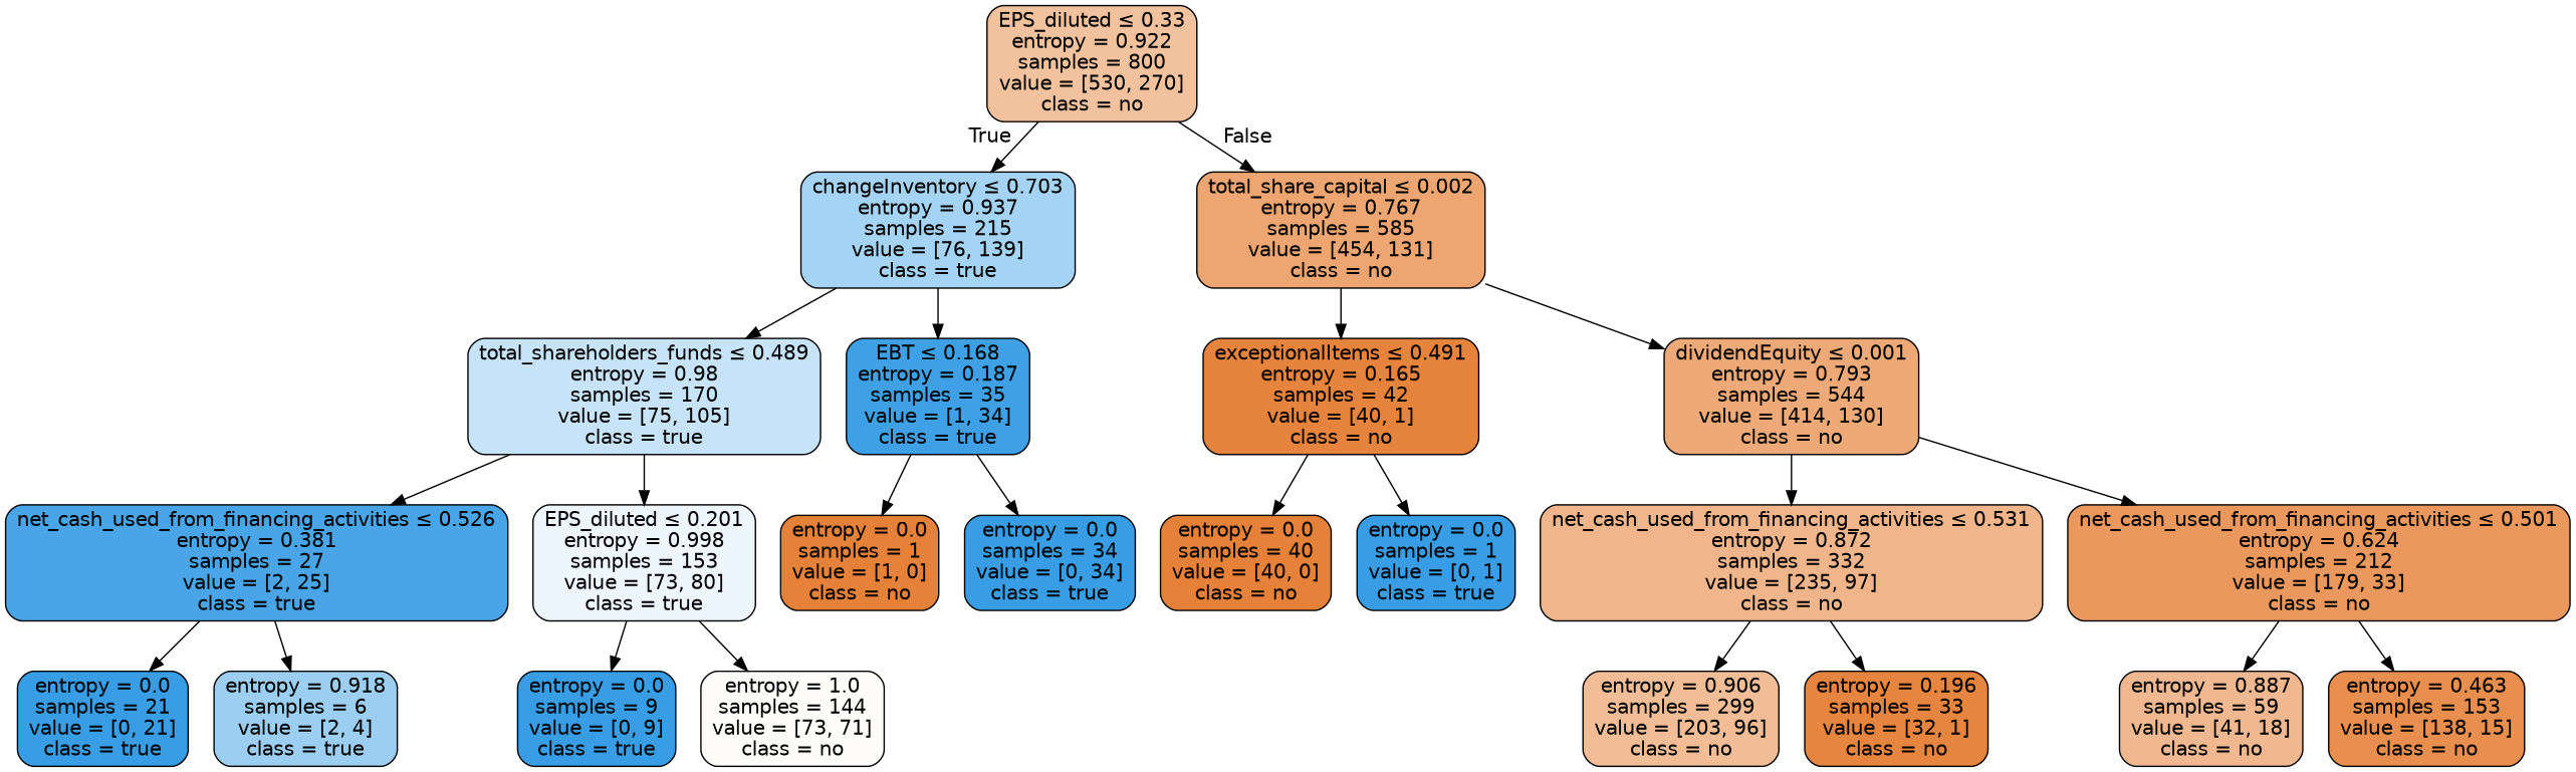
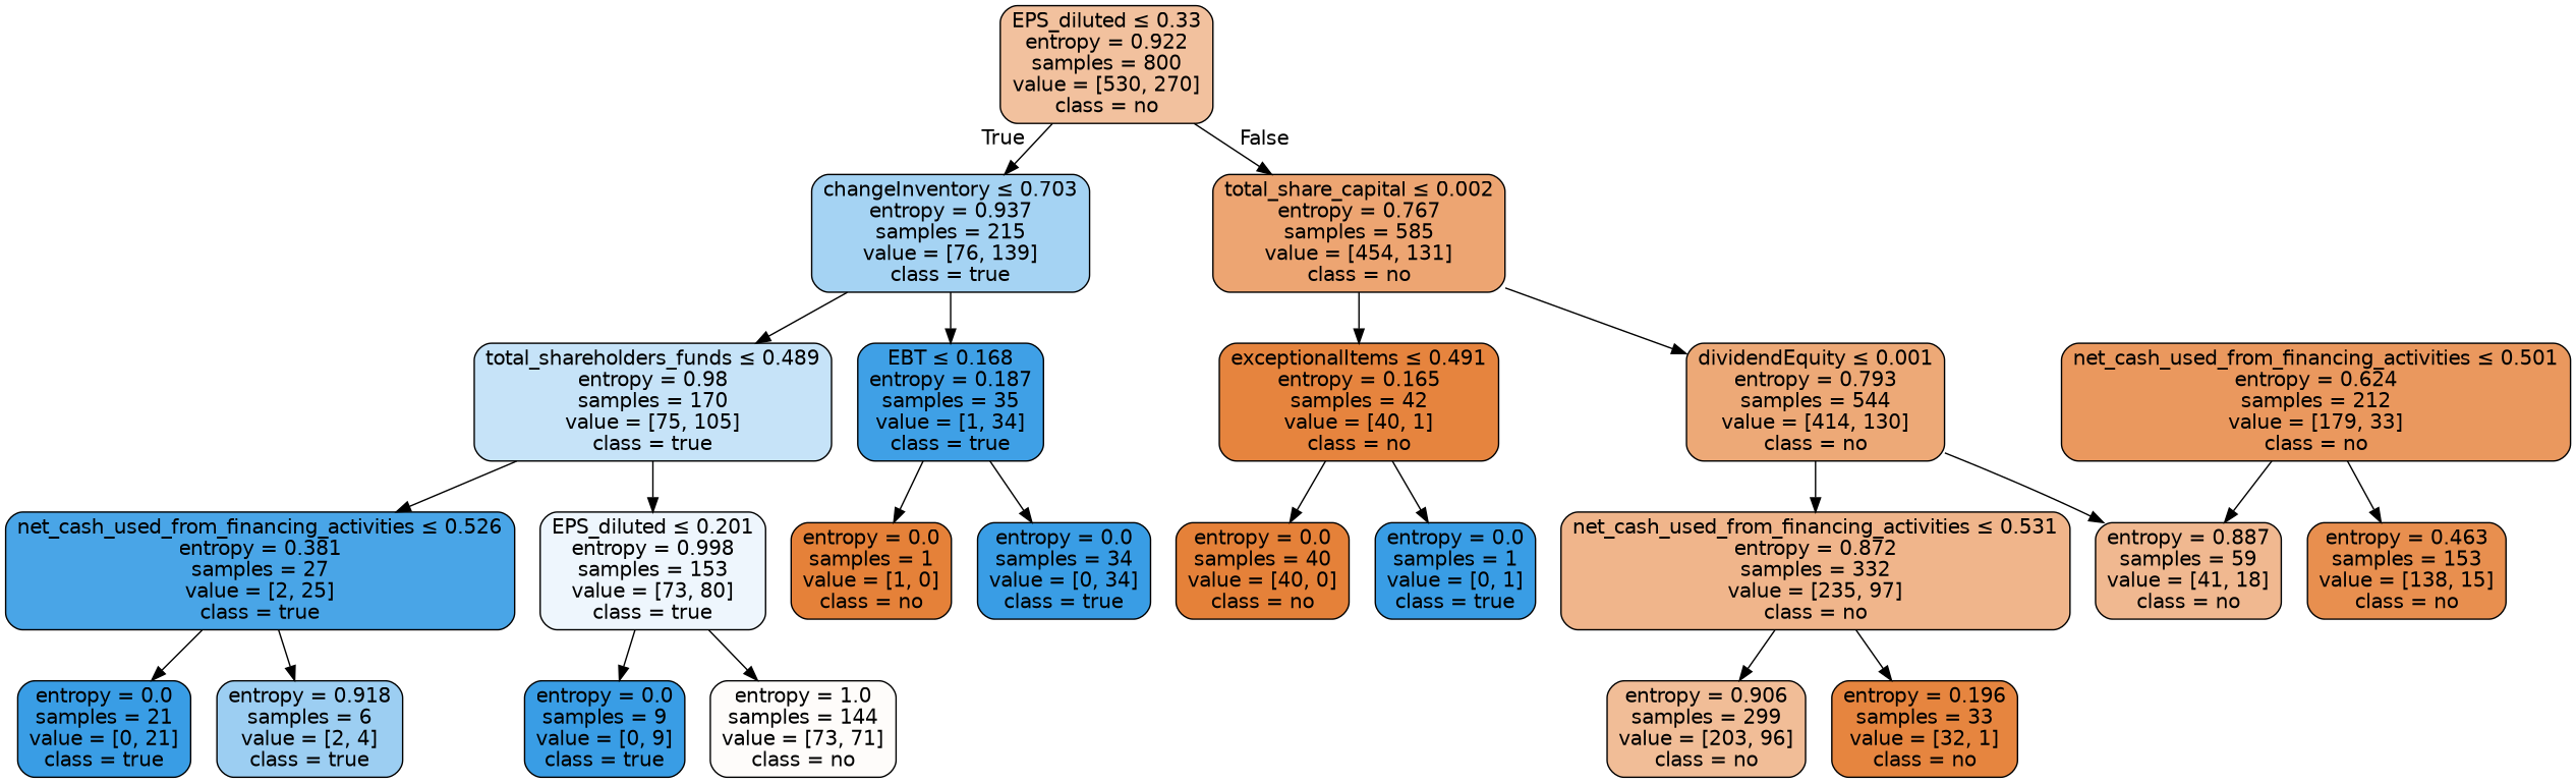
  digraph {
    node [color=black fillcolor="#399de5" fontname=helvetica shape=box style="filled, rounded"]
    edge [fontname=helvetica]
    n1 [fillcolor="#f2c19e" label=<EPS_diluted &le; 0.33<br/>entropy = 0.922<br/>samples = 800<br/>value = [530, 270]<br/>class = no>]
    n2 [fillcolor="#a5d3f3" label=<changeInventory &le; 0.703<br/>entropy = 0.937<br/>samples = 215<br/>value = [76, 139]<br/>class = true>]
    n3 [fillcolor="#eda572" label=<total_share_capital &le; 0.002<br/>entropy = 0.767<br/>samples = 585<br/>value = [454, 131]<br/>class = no>]
    n4 [fillcolor="#c6e3f8" label=<total_shareholders_funds &le; 0.489<br/>entropy = 0.98<br/>samples = 170<br/>value = [75, 105]<br/>class = true>]
    n5 [fillcolor="#3fa0e6" label=<EBT &le; 0.168<br/>entropy = 0.187<br/>samples = 35<br/>value = [1, 34]<br/>class = true>]
    n6 [fillcolor="#e6843e" label=<exceptionalItems &le; 0.491<br/>entropy = 0.165<br/>samples = 42<br/>value = [40, 1]<br/>class = no>]
    n7 [fillcolor="#eda977" label=<dividendEquity &le; 0.001<br/>entropy = 0.793<br/>samples = 544<br/>value = [414, 130]<br/>class = no>]
    n8 [fillcolor="#49a5e7" label=<net_cash_used_from_financing_activities &le; 0.526<br/>entropy = 0.381<br/>samples = 27<br/>value = [2, 25]<br/>class = true>]
    n9 [fillcolor="#eef6fd" label=<EPS_diluted &le; 0.201<br/>entropy = 0.998<br/>samples = 153<br/>value = [73, 80]<br/>class = true>]
    n10 [fillcolor="#e58139" label=<entropy = 0.0<br/>samples = 1<br/>value = [1, 0]<br/>class = no>]
    n11 [label=<entropy = 0.0<br/>samples = 34<br/>value = [0, 34]<br/>class = true>]
    n12 [label=<entropy = 0.0<br/>samples = 21<br/>value = [0, 21]<br/>class = true>]
    n13 [fillcolor="#9ccef2" label=<entropy = 0.918<br/>samples = 6<br/>value = [2, 4]<br/>class = true>]
    n14 [label=<entropy = 0.0<br/>samples = 9<br/>value = [0, 9]<br/>class = true>]
    n15 [fillcolor="#fefcfa" label=<entropy = 1.0<br/>samples = 144<br/>value = [73, 71]<br/>class = no>]
    n16 [fillcolor="#e58139" label=<entropy = 0.0<br/>samples = 40<br/>value = [40, 0]<br/>class = no>]
    n17 [label=<entropy = 0.0<br/>samples = 1<br/>value = [0, 1]<br/>class = true>]
    n18 [fillcolor="#f0b58b" label=<net_cash_used_from_financing_activities &le; 0.531<br/>entropy = 0.872<br/>samples = 332<br/>value = [235, 97]<br/>class = no>]
    n19 [fillcolor="#ea985e" label=<net_cash_used_from_financing_activities &le; 0.501<br/>entropy = 0.624<br/>samples = 212<br/>value = [179, 33]<br/>class = no>]
    n20 [fillcolor="#f1bd97" label=<entropy = 0.906<br/>samples = 299<br/>value = [203, 96]<br/>class = no>]
    n21 [fillcolor="#e6853f" label=<entropy = 0.196<br/>samples = 33<br/>value = [32, 1]<br/>class = no>]
    n22 [fillcolor="#f0b890" label=<entropy = 0.887<br/>samples = 59<br/>value = [41, 18]<br/>class = no>]
    n23 [fillcolor="#e88f4f" label=<entropy = 0.463<br/>samples = 153<br/>value = [138, 15]<br/>class = no>]
    n1 -> n2 [headlabel=True labelangle=45 labeldistance=2.5]
    n1 -> n3 [headlabel=False labelangle=-45 labeldistance=2.5]
    n2 -> n4
    n2 -> n5
    n3 -> n6
    n3 -> n7
    n4 -> n8
    n4 -> n9
    n5 -> n10
    n5 -> n11
    n6 -> n16
    n6 -> n17
    n7 -> n18
-   n7 -> n19
+   n7 -> n22
    n8 -> n12
    n8 -> n13
    n9 -> n14
    n9 -> n15
    n18 -> n20
    n18 -> n21
    n19 -> n22
    n19 -> n23
  }
